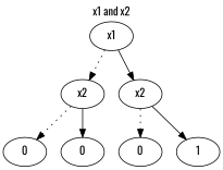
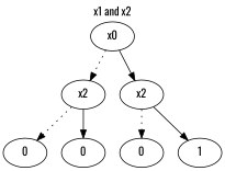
  digraph {
    label="x1 and x2"
    labelloc=t
    fontname=Oswald
    node [fontname=Oswald]
    edge [fontname=Oswald]
-   n1 [label=x1]
+   n1 [label=x0]
    n2 [label=x2]
    n3 [label=x2]
    n4 [label=0]
    n5 [label=0]
    n6 [label=0]
    n7 [label=1]
    n1 -> n2 [style=dotted]
    n1 -> n3
    n2 -> n4 [style=dotted]
    n2 -> n5
    n3 -> n6 [style=dotted]
    n3 -> n7
  }
